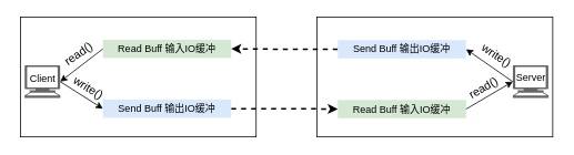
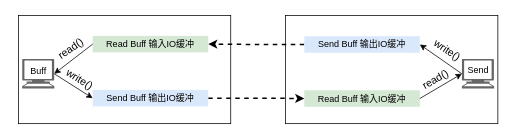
  <mxCell id="0" />
  <mxCell id="1" parent="0" />
  <mxCell id="2" value="" style="rounded=0;whiteSpace=wrap;html=1;" vertex="1" parent="1"><mxGeometry x="380" y="20" width="283" height="144" as="geometry" /></mxCell>
  <mxCell id="3" value="" style="rounded=0;whiteSpace=wrap;html=1;" vertex="1" parent="1"><mxGeometry x="24" y="20" width="283" height="144" as="geometry" /></mxCell>
  <mxCell id="4" value="Read Buff 输入IO缓冲" style="rounded=0;whiteSpace=wrap;html=1;fillColor=#d5e8d4;strokeColor=none;" vertex="1" parent="1"><mxGeometry x="123" y="47" width="154" height="22" as="geometry" /></mxCell>
  <mxCell id="5" style="edgeStyle=orthogonalEdgeStyle;rounded=0;orthogonalLoop=1;jettySize=auto;html=1;entryX=0;entryY=0.5;entryDx=0;entryDy=0;strokeWidth=2;dashed=1;" edge="1" parent="1" source="6" target="14"><mxGeometry relative="1" as="geometry" /></mxCell>
  <mxCell id="6" value="Send Buff 输出IO缓冲" style="rounded=0;whiteSpace=wrap;html=1;fillColor=#dae8fc;strokeColor=none;" vertex="1" parent="1"><mxGeometry x="123" y="119" width="154" height="22" as="geometry" /></mxCell>
  <mxCell id="7" value="" style="shape=mxgraph.signs.tech.computer;html=1;pointerEvents=1;fillColor=#666666;strokeColor=none;verticalLabelPosition=bottom;verticalAlign=top;align=center;" vertex="1" parent="1"><mxGeometry x="29" y="78" width="43" height="39" as="geometry" /></mxCell>
  <mxCell id="8" value="" style="endArrow=none;html=1;rounded=0;entryX=0;entryY=0.5;entryDx=0;entryDy=0;exitX=0.995;exitY=0.5;exitDx=0;exitDy=0;exitPerimeter=0;endFill=0;startArrow=classic;startFill=1;" edge="1" parent="1" source="7" target="4"><mxGeometry width="50" height="50" relative="1" as="geometry"><mxPoint x="65" y="297" as="sourcePoint" /><mxPoint x="115" y="247" as="targetPoint" /></mxGeometry></mxCell>
  <mxCell id="9" value="" style="endArrow=classic;html=1;rounded=0;entryX=0;entryY=0.5;entryDx=0;entryDy=0;exitX=0.995;exitY=0.5;exitDx=0;exitDy=0;exitPerimeter=0;endFill=1;" edge="1" parent="1" source="7" target="6"><mxGeometry width="50" height="50" relative="1" as="geometry"><mxPoint x="81" y="105" as="sourcePoint" /><mxPoint x="130" y="68" as="targetPoint" /></mxGeometry></mxCell>
  <mxCell id="10" value="&lt;font style=&quot;font-size: 14px;&quot;&gt;read()&lt;/font&gt;" style="text;html=1;strokeColor=none;fillColor=none;align=center;verticalAlign=middle;whiteSpace=wrap;rounded=0;rotation=-34.9;" vertex="1" parent="1"><mxGeometry x="64" y="49" width="60" height="30" as="geometry" /></mxCell>
  <mxCell id="11" value="&lt;font style=&quot;font-size: 14px;&quot;&gt;write()&lt;/font&gt;" style="text;html=1;strokeColor=none;fillColor=none;align=center;verticalAlign=middle;whiteSpace=wrap;rounded=0;rotation=32;" vertex="1" parent="1"><mxGeometry x="76" y="90" width="60" height="30" as="geometry" /></mxCell>
  <mxCell id="12" style="edgeStyle=orthogonalEdgeStyle;rounded=0;orthogonalLoop=1;jettySize=auto;html=1;entryX=1;entryY=0.5;entryDx=0;entryDy=0;dashed=1;strokeWidth=2;" edge="1" parent="1" source="13" target="4"><mxGeometry relative="1" as="geometry" /></mxCell>
  <mxCell id="13" value="Send Buff 输出IO缓冲" style="rounded=0;whiteSpace=wrap;html=1;fillColor=#dae8fc;strokeColor=none;" vertex="1" parent="1"><mxGeometry x="405" y="47.5" width="154" height="22" as="geometry" /></mxCell>
  <mxCell id="14" value="Read Buff 输入IO缓冲" style="rounded=0;whiteSpace=wrap;html=1;fillColor=#d5e8d4;strokeColor=none;" vertex="1" parent="1"><mxGeometry x="405" y="119.5" width="154" height="22" as="geometry" /></mxCell>
  <mxCell id="15" value="" style="shape=mxgraph.signs.tech.computer;html=1;pointerEvents=1;fillColor=#666666;strokeColor=none;verticalLabelPosition=bottom;verticalAlign=top;align=center;" vertex="1" parent="1"><mxGeometry x="615" y="78" width="43" height="39" as="geometry" /></mxCell>
  <mxCell id="16" value="" style="endArrow=classic;html=1;rounded=0;entryX=1;entryY=0.5;entryDx=0;entryDy=0;exitX=0;exitY=0.5;exitDx=0;exitDy=0;exitPerimeter=0;endFill=1;startArrow=none;startFill=0;" edge="1" parent="1" source="15" target="13"><mxGeometry width="50" height="50" relative="1" as="geometry"><mxPoint x="421" y="297" as="sourcePoint" /><mxPoint x="471" y="247" as="targetPoint" /></mxGeometry></mxCell>
  <mxCell id="17" value="" style="endArrow=none;html=1;rounded=0;entryX=1;entryY=0.5;entryDx=0;entryDy=0;exitX=0;exitY=0.5;exitDx=0;exitDy=0;exitPerimeter=0;endFill=0;startArrow=classic;startFill=1;" edge="1" parent="1" source="15" target="14"><mxGeometry width="50" height="50" relative="1" as="geometry"><mxPoint x="437" y="105" as="sourcePoint" /><mxPoint x="486" y="68" as="targetPoint" /></mxGeometry></mxCell>
  <mxCell id="18" value="&lt;font style=&quot;font-size: 14px;&quot;&gt;write()&lt;/font&gt;" style="text;html=1;strokeColor=none;fillColor=none;align=center;verticalAlign=middle;whiteSpace=wrap;rounded=0;rotation=34;" vertex="1" parent="1"><mxGeometry x="566" y="51" width="60" height="30" as="geometry" /></mxCell>
  <mxCell id="19" value="&lt;font style=&quot;font-size: 14px;&quot;&gt;read()&lt;/font&gt;" style="text;html=1;strokeColor=none;fillColor=none;align=center;verticalAlign=middle;whiteSpace=wrap;rounded=0;rotation=-30;" vertex="1" parent="1"><mxGeometry x="550" y="90" width="60" height="30" as="geometry" /></mxCell>
- <mxCell id="20" value="Client" style="text;html=1;strokeColor=none;fillColor=none;align=center;verticalAlign=middle;whiteSpace=wrap;rounded=0;" vertex="1" parent="1"><mxGeometry x="20.5" y="79" width="60" height="30" as="geometry" /></mxCell>
- <mxCell id="21" value="Server" style="text;html=1;strokeColor=none;fillColor=none;align=center;verticalAlign=middle;whiteSpace=wrap;rounded=0;" vertex="1" parent="1"><mxGeometry x="606.5" y="78" width="60" height="30" as="geometry" /></mxCell>
+ <mxCell id="20" value="Buff" style="text;html=1;strokeColor=none;fillColor=none;align=center;verticalAlign=middle;whiteSpace=wrap;rounded=0;" vertex="1" parent="1"><mxGeometry x="20.5" y="79" width="60" height="30" as="geometry" /></mxCell>
+ <mxCell id="21" value="Send" style="text;html=1;strokeColor=none;fillColor=none;align=center;verticalAlign=middle;whiteSpace=wrap;rounded=0;" vertex="1" parent="1"><mxGeometry x="606.5" y="78" width="60" height="30" as="geometry" /></mxCell>
